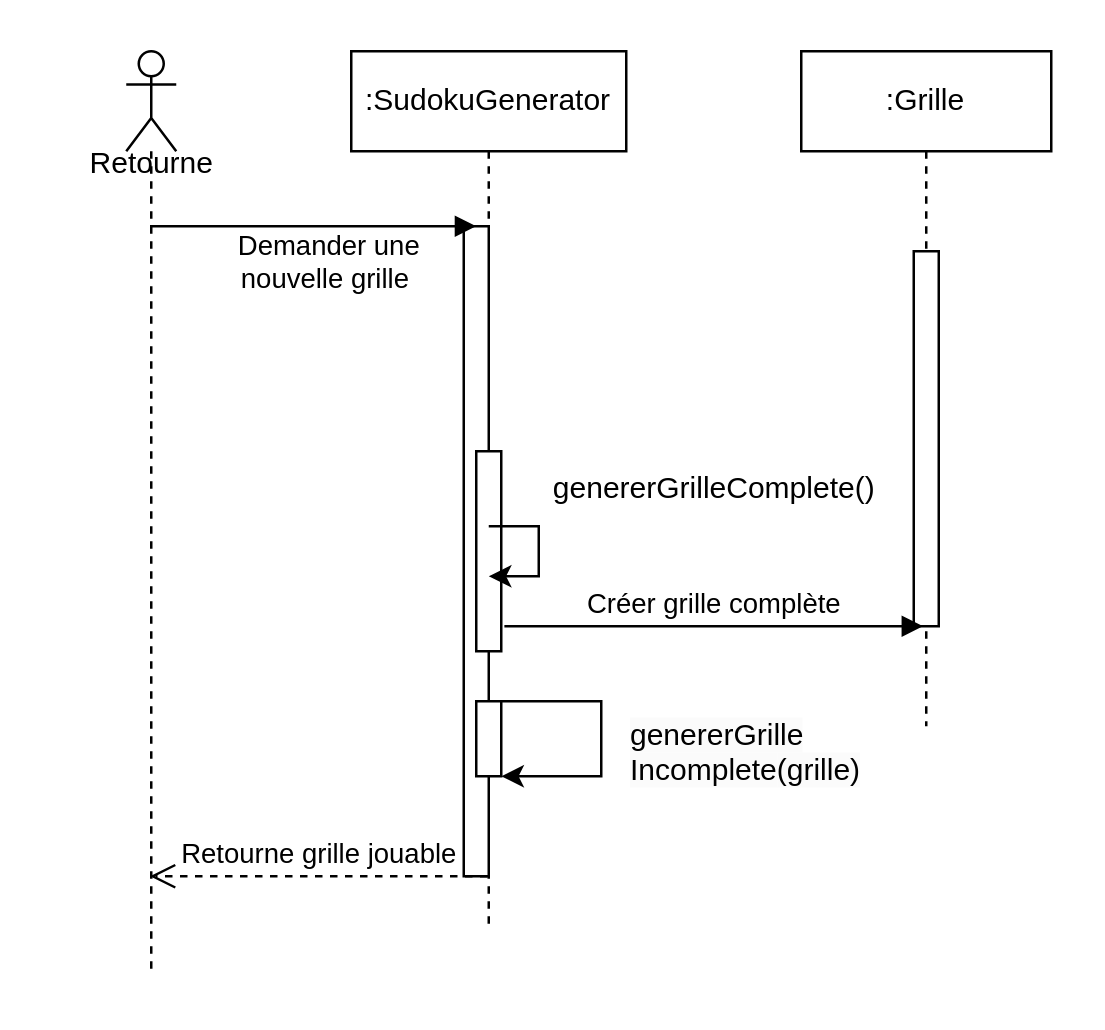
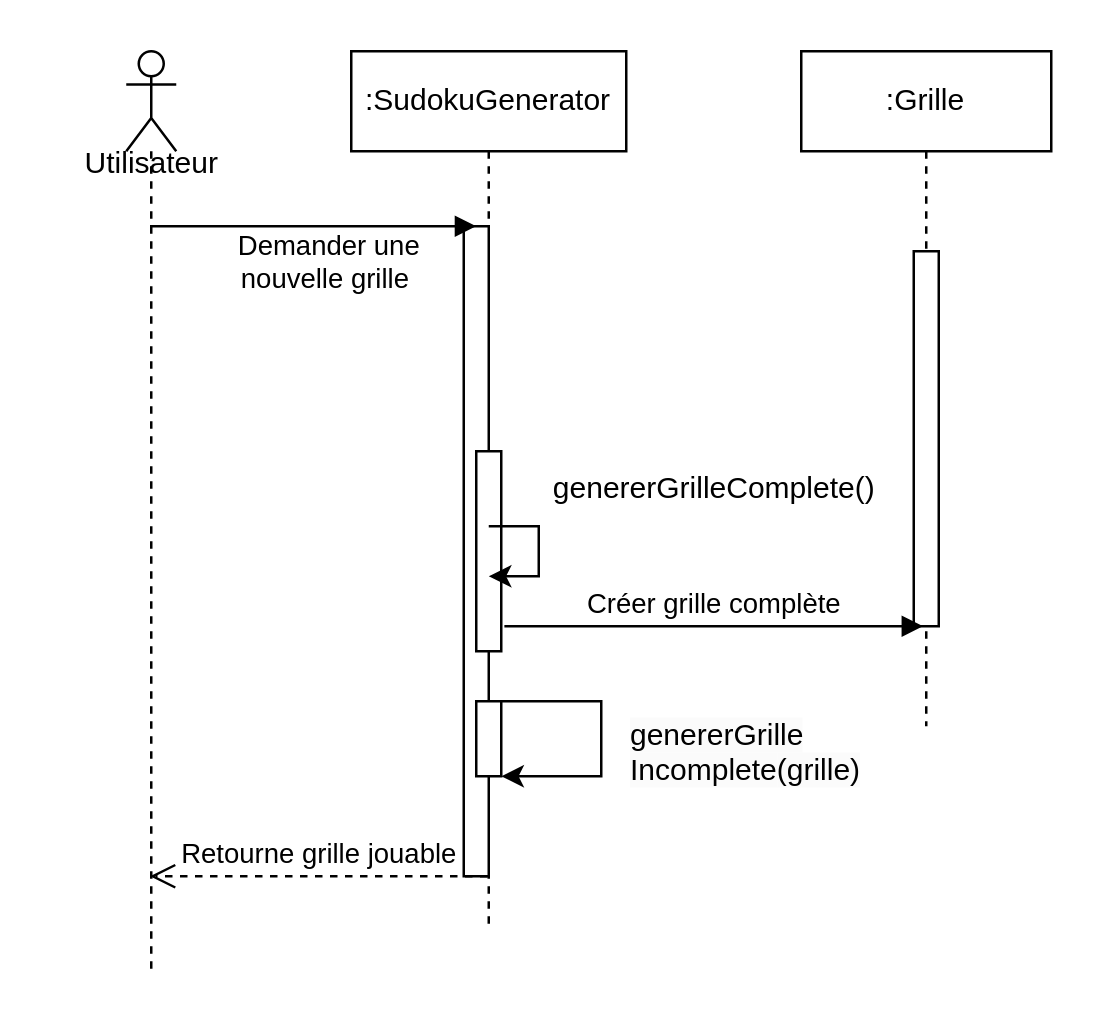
  <mxCell id="0" />
  <mxCell id="1" parent="0" />
  <mxCell id="2" value=":SudokuGenerator" style="shape=umlLifeline;perimeter=lifelinePerimeter;whiteSpace=wrap;html=1;container=0;dropTarget=0;collapsible=0;recursiveResize=0;outlineConnect=0;portConstraint=eastwest;newEdgeStyle={&quot;edgeStyle&quot;:&quot;elbowEdgeStyle&quot;,&quot;elbow&quot;:&quot;vertical&quot;,&quot;curved&quot;:0,&quot;rounded&quot;:0};" vertex="1" parent="1"><mxGeometry x="140" y="20" width="110" height="350" as="geometry" /></mxCell>
  <mxCell id="3" value="" style="html=1;points=[];perimeter=orthogonalPerimeter;outlineConnect=0;targetShapes=umlLifeline;portConstraint=eastwest;newEdgeStyle={&quot;edgeStyle&quot;:&quot;elbowEdgeStyle&quot;,&quot;elbow&quot;:&quot;vertical&quot;,&quot;curved&quot;:0,&quot;rounded&quot;:0};" vertex="1" parent="2"><mxGeometry x="45" y="70" width="10" height="260" as="geometry" /></mxCell>
  <mxCell id="4" value="" style="html=1;points=[];perimeter=orthogonalPerimeter;outlineConnect=0;targetShapes=umlLifeline;portConstraint=eastwest;newEdgeStyle={&quot;edgeStyle&quot;:&quot;elbowEdgeStyle&quot;,&quot;elbow&quot;:&quot;vertical&quot;,&quot;curved&quot;:0,&quot;rounded&quot;:0};" vertex="1" parent="2"><mxGeometry x="50" y="160" width="10" height="80" as="geometry" /></mxCell>
  <mxCell id="5" style="edgeStyle=elbowEdgeStyle;rounded=0;orthogonalLoop=1;jettySize=auto;html=1;elbow=horizontal;curved=0;" edge="1" parent="2" source="3" target="3"><mxGeometry relative="1" as="geometry" /></mxCell>
  <mxCell id="6" style="edgeStyle=elbowEdgeStyle;rounded=0;orthogonalLoop=1;jettySize=auto;html=1;elbow=vertical;curved=0;" edge="1" parent="2" source="7" target="7"><mxGeometry relative="1" as="geometry"><mxPoint x="120" y="320" as="targetPoint" /><Array as="points"><mxPoint x="100" y="260" /></Array></mxGeometry></mxCell>
  <mxCell id="7" value="" style="html=1;points=[];perimeter=orthogonalPerimeter;outlineConnect=0;targetShapes=umlLifeline;portConstraint=eastwest;newEdgeStyle={&quot;edgeStyle&quot;:&quot;elbowEdgeStyle&quot;,&quot;elbow&quot;:&quot;vertical&quot;,&quot;curved&quot;:0,&quot;rounded&quot;:0};" vertex="1" parent="2"><mxGeometry x="50" y="260" width="10" height="30" as="geometry" /></mxCell>
  <mxCell id="8" value=":Grille" style="shape=umlLifeline;perimeter=lifelinePerimeter;whiteSpace=wrap;html=1;container=0;dropTarget=0;collapsible=0;recursiveResize=0;outlineConnect=0;portConstraint=eastwest;newEdgeStyle={&quot;edgeStyle&quot;:&quot;elbowEdgeStyle&quot;,&quot;elbow&quot;:&quot;vertical&quot;,&quot;curved&quot;:0,&quot;rounded&quot;:0};" vertex="1" parent="1"><mxGeometry x="320" y="20" width="100" height="270" as="geometry" /></mxCell>
  <mxCell id="9" value="" style="html=1;points=[];perimeter=orthogonalPerimeter;outlineConnect=0;targetShapes=umlLifeline;portConstraint=eastwest;newEdgeStyle={&quot;edgeStyle&quot;:&quot;elbowEdgeStyle&quot;,&quot;elbow&quot;:&quot;vertical&quot;,&quot;curved&quot;:0,&quot;rounded&quot;:0};" vertex="1" parent="8"><mxGeometry x="45" y="80" width="10" height="150" as="geometry" /></mxCell>
  <mxCell id="10" value="" style="shape=umlLifeline;perimeter=lifelinePerimeter;whiteSpace=wrap;html=1;container=1;dropTarget=0;collapsible=0;recursiveResize=0;outlineConnect=0;portConstraint=eastwest;newEdgeStyle={&quot;curved&quot;:0,&quot;rounded&quot;:0};participant=umlActor;" vertex="1" parent="1"><mxGeometry x="50" y="20" width="20" height="370" as="geometry" /></mxCell>
  <mxCell id="11" value="Demander une&lt;div&gt;nouvelle grille&amp;nbsp;&lt;/div&gt;" style="html=1;verticalAlign=bottom;endArrow=block;curved=0;rounded=0;" edge="1" parent="1"><mxGeometry x="0.081" y="-30" width="80" relative="1" as="geometry"><mxPoint x="59.5" y="90" as="sourcePoint" /><mxPoint x="190" y="90" as="targetPoint" /><mxPoint as="offset" /></mxGeometry></mxCell>
- <mxCell id="12" value="Retourne" style="text;html=1;align=center;verticalAlign=middle;resizable=0;points=[];autosize=1;strokeColor=none;fillColor=none;" vertex="1" parent="1"><mxGeometry x="20" y="50" width="80" height="30" as="geometry" /></mxCell>
+ <mxCell id="12" value="Utilisateur" style="text;html=1;align=center;verticalAlign=middle;resizable=0;points=[];autosize=1;strokeColor=none;fillColor=none;" vertex="1" parent="1"><mxGeometry x="20" y="50" width="80" height="30" as="geometry" /></mxCell>
  <mxCell id="13" value="genererGrilleComplete()" style="text;html=1;align=center;verticalAlign=middle;resizable=0;points=[];autosize=1;strokeColor=none;fillColor=none;" vertex="1" parent="1"><mxGeometry x="210" y="180" width="150" height="30" as="geometry" /></mxCell>
  <mxCell id="14" value="Créer grille complète" style="html=1;verticalAlign=bottom;endArrow=block;curved=0;rounded=0;" edge="1" parent="1"><mxGeometry width="80" relative="1" as="geometry"><mxPoint x="201.25" y="250" as="sourcePoint" /><mxPoint x="368.75" y="250" as="targetPoint" /></mxGeometry></mxCell>
  <mxCell id="15" value="&lt;span style=&quot;color: rgb(0, 0, 0); font-family: Helvetica; font-size: 12px; font-style: normal; font-variant-ligatures: normal; font-variant-caps: normal; font-weight: 400; letter-spacing: normal; orphans: 2; text-align: center; text-indent: 0px; text-transform: none; widows: 2; word-spacing: 0px; -webkit-text-stroke-width: 0px; white-space: nowrap; background-color: rgb(251, 251, 251); text-decoration-thickness: initial; text-decoration-style: initial; text-decoration-color: initial; float: none; display: inline !important;&quot;&gt;genererGrille&lt;/span&gt;&lt;div&gt;&lt;span style=&quot;color: rgb(0, 0, 0); font-family: Helvetica; font-size: 12px; font-style: normal; font-variant-ligatures: normal; font-variant-caps: normal; font-weight: 400; letter-spacing: normal; orphans: 2; text-align: center; text-indent: 0px; text-transform: none; widows: 2; word-spacing: 0px; -webkit-text-stroke-width: 0px; white-space: nowrap; background-color: rgb(251, 251, 251); text-decoration-thickness: initial; text-decoration-style: initial; text-decoration-color: initial; float: none; display: inline !important;&quot;&gt;Incomplete&lt;/span&gt;&lt;span style=&quot;background-color: light-dark(rgb(251, 251, 251), rgb(21, 21, 21)); color: light-dark(rgb(0, 0, 0), rgb(237, 237, 237)); text-align: center; text-wrap-mode: nowrap;&quot;&gt;(grille)&lt;/span&gt;&lt;/div&gt;" style="text;whiteSpace=wrap;html=1;" vertex="1" parent="1"><mxGeometry x="250" y="280" width="110" height="40" as="geometry" /></mxCell>
  <mxCell id="16" value="Retourne grille jouable" style="html=1;verticalAlign=bottom;endArrow=open;dashed=1;endSize=8;curved=0;rounded=0;" edge="1" parent="1"><mxGeometry relative="1" as="geometry"><mxPoint x="194.5" y="350" as="sourcePoint" /><mxPoint x="59.5" y="350" as="targetPoint" /></mxGeometry></mxCell>
